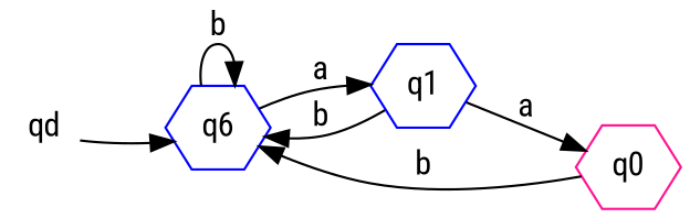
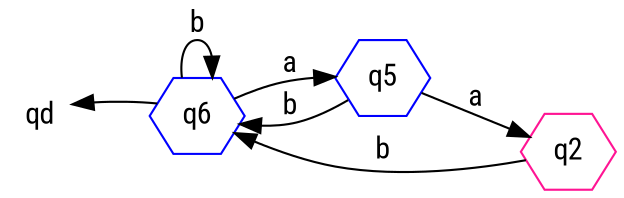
  strict digraph {
    fontname="Roboto Condensed"
    rankdir=LR
    node [color=blue fontname="Roboto Condensed" shape=hexagon]
    edge [fontname="Roboto Condensed"]
    qd [height=0 shape=none width=0]
    n2 [height=0.5 label=q6 width=0.5]
-   q1 [height=0.5 width=0.5]
-   q2 [color=deeppink height=0.5 width=0.5 label=q0]
-   qd -> n2
+   q1 [height=0.5 width=0.5 label=q5]
+   q2 [color=deeppink height=0.5 width=0.5]
+   n2 -> qd
    n2 -> n2 [label=b]
    n2 -> q1 [label=a]
    q1 -> n2 [label=b]
    q1 -> q2 [label=a]
    q2 -> n2 [label=b]
  }
